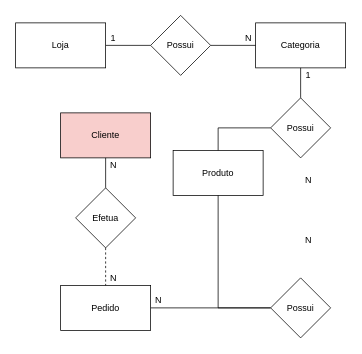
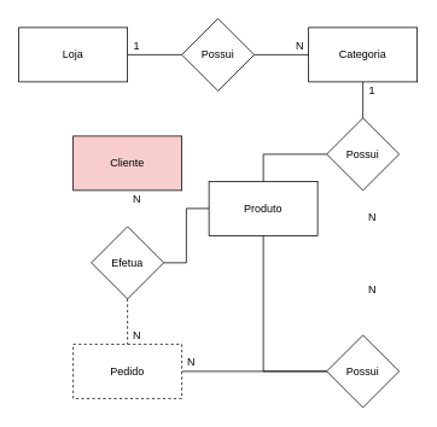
  <mxCell id="0" />
  <mxCell id="1" parent="0" />
  <mxCell id="2" style="edgeStyle=orthogonalEdgeStyle;rounded=0;orthogonalLoop=1;jettySize=auto;html=1;entryX=0;entryY=0.5;entryDx=0;entryDy=0;endArrow=none;endFill=0;" edge="1" parent="1" source="3" target="10"><mxGeometry relative="1" as="geometry" /></mxCell>
  <mxCell id="3" value="Loja" style="rounded=0;whiteSpace=wrap;html=1;" vertex="1" parent="1"><mxGeometry x="20" y="30" width="120" height="60" as="geometry" /></mxCell>
  <mxCell id="4" value="Categoria" style="rounded=0;whiteSpace=wrap;html=1;" vertex="1" parent="1"><mxGeometry x="340" y="30" width="120" height="60" as="geometry" /></mxCell>
  <mxCell id="5" value="Produto" style="rounded=0;whiteSpace=wrap;html=1;" vertex="1" parent="1"><mxGeometry x="230" y="200" width="120" height="60" as="geometry" /></mxCell>
  <mxCell id="6" value="Cliente" style="rounded=0;whiteSpace=wrap;html=1;fillColor=#f8cecc;" vertex="1" parent="1"><mxGeometry x="80" y="150" width="120" height="60" as="geometry" /></mxCell>
  <mxCell id="7" style="edgeStyle=orthogonalEdgeStyle;rounded=0;orthogonalLoop=1;jettySize=auto;html=1;entryX=0;entryY=0.5;entryDx=0;entryDy=0;endArrow=none;endFill=0;" edge="1" parent="1" source="8" target="18"><mxGeometry relative="1" as="geometry" /></mxCell>
- <mxCell id="8" value="Pedido" style="rounded=0;whiteSpace=wrap;html=1;" vertex="1" parent="1"><mxGeometry x="80" y="380" width="120" height="60" as="geometry" /></mxCell>
+ <mxCell id="8" value="Pedido" style="rounded=0;whiteSpace=wrap;html=1;dashed=1;" vertex="1" parent="1"><mxGeometry x="80" y="380" width="120" height="60" as="geometry" /></mxCell>
  <mxCell id="9" style="edgeStyle=orthogonalEdgeStyle;rounded=0;orthogonalLoop=1;jettySize=auto;html=1;entryX=0;entryY=0.5;entryDx=0;entryDy=0;endArrow=none;endFill=0;" edge="1" parent="1" source="10" target="4"><mxGeometry relative="1" as="geometry" /></mxCell>
  <mxCell id="10" value="Possui" style="rhombus;whiteSpace=wrap;html=1;" vertex="1" parent="1"><mxGeometry x="200" y="20" width="80" height="80" as="geometry" /></mxCell>
  <mxCell id="11" style="edgeStyle=orthogonalEdgeStyle;rounded=0;orthogonalLoop=1;jettySize=auto;html=1;entryX=0.5;entryY=1;entryDx=0;entryDy=0;endArrow=none;endFill=0;" edge="1" parent="1" source="13" target="4"><mxGeometry relative="1" as="geometry" /></mxCell>
  <mxCell id="12" style="edgeStyle=orthogonalEdgeStyle;rounded=0;orthogonalLoop=1;jettySize=auto;html=1;entryX=0.5;entryY=0;entryDx=0;entryDy=0;endArrow=none;endFill=0;" edge="1" parent="1" source="13" target="5"><mxGeometry relative="1" as="geometry" /></mxCell>
  <mxCell id="13" value="Possui" style="rhombus;whiteSpace=wrap;html=1;" vertex="1" parent="1"><mxGeometry x="360" y="130" width="80" height="80" as="geometry" /></mxCell>
- <mxCell id="14" style="edgeStyle=orthogonalEdgeStyle;rounded=0;orthogonalLoop=1;jettySize=auto;html=1;entryX=0.5;entryY=1;entryDx=0;entryDy=0;endArrow=none;endFill=0;" edge="1" parent="1" source="16" target="6"><mxGeometry relative="1" as="geometry" /></mxCell>
+ <mxCell id="14" style="edgeStyle=orthogonalEdgeStyle;rounded=0;orthogonalLoop=1;jettySize=auto;html=1;endArrow=none;endFill=0;" edge="1" parent="1" source="16" target="5"><mxGeometry relative="1" as="geometry" /></mxCell>
  <mxCell id="15" style="edgeStyle=orthogonalEdgeStyle;rounded=0;orthogonalLoop=1;jettySize=auto;html=1;entryX=0.5;entryY=0;entryDx=0;entryDy=0;endArrow=none;endFill=0;dashed=1;" edge="1" parent="1" source="16" target="8"><mxGeometry relative="1" as="geometry" /></mxCell>
  <mxCell id="16" value="Efetua" style="rhombus;whiteSpace=wrap;html=1;" vertex="1" parent="1"><mxGeometry x="100" y="250" width="80" height="80" as="geometry" /></mxCell>
  <mxCell id="17" style="edgeStyle=orthogonalEdgeStyle;rounded=0;orthogonalLoop=1;jettySize=auto;html=1;entryX=0.5;entryY=1;entryDx=0;entryDy=0;endArrow=none;endFill=0;" edge="1" parent="1" source="18" target="5"><mxGeometry relative="1" as="geometry" /></mxCell>
  <mxCell id="18" value="Possui" style="rhombus;whiteSpace=wrap;html=1;" vertex="1" parent="1"><mxGeometry x="360" y="370" width="80" height="80" as="geometry" /></mxCell>
  <mxCell id="19" value="N" style="text;html=1;align=center;verticalAlign=middle;resizable=0;points=[];autosize=1;" vertex="1" parent="1"><mxGeometry x="320" y="40" width="20" height="20" as="geometry" /></mxCell>
  <mxCell id="20" value="1" style="text;html=1;align=center;verticalAlign=middle;resizable=0;points=[];autosize=1;" vertex="1" parent="1"><mxGeometry x="140" y="40" width="20" height="20" as="geometry" /></mxCell>
  <mxCell id="21" value="1" style="text;html=1;align=center;verticalAlign=middle;resizable=0;points=[];autosize=1;" vertex="1" parent="1"><mxGeometry x="400" y="90" width="20" height="20" as="geometry" /></mxCell>
  <mxCell id="22" value="N" style="text;html=1;align=center;verticalAlign=middle;resizable=0;points=[];autosize=1;" vertex="1" parent="1"><mxGeometry x="400" y="230" width="20" height="20" as="geometry" /></mxCell>
  <mxCell id="23" value="N" style="text;html=1;align=center;verticalAlign=middle;resizable=0;points=[];autosize=1;" vertex="1" parent="1"><mxGeometry x="140" y="210" width="20" height="20" as="geometry" /></mxCell>
  <mxCell id="24" value="N" style="text;html=1;align=center;verticalAlign=middle;resizable=0;points=[];autosize=1;" vertex="1" parent="1"><mxGeometry x="140" y="360" width="20" height="20" as="geometry" /></mxCell>
  <mxCell id="25" value="N" style="text;html=1;align=center;verticalAlign=middle;resizable=0;points=[];autosize=1;" vertex="1" parent="1"><mxGeometry x="200" y="390" width="20" height="20" as="geometry" /></mxCell>
  <mxCell id="26" value="N" style="text;html=1;align=center;verticalAlign=middle;resizable=0;points=[];autosize=1;" vertex="1" parent="1"><mxGeometry x="400" y="310" width="20" height="20" as="geometry" /></mxCell>
